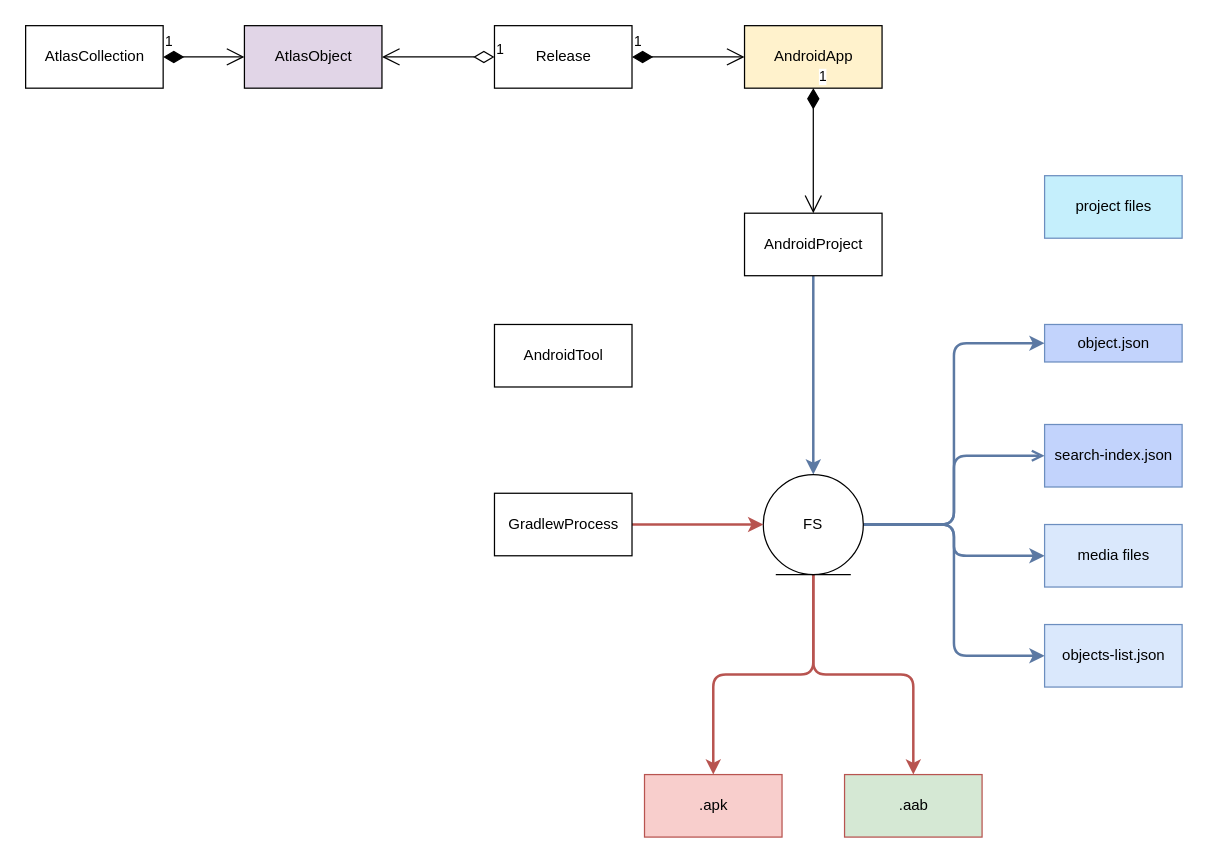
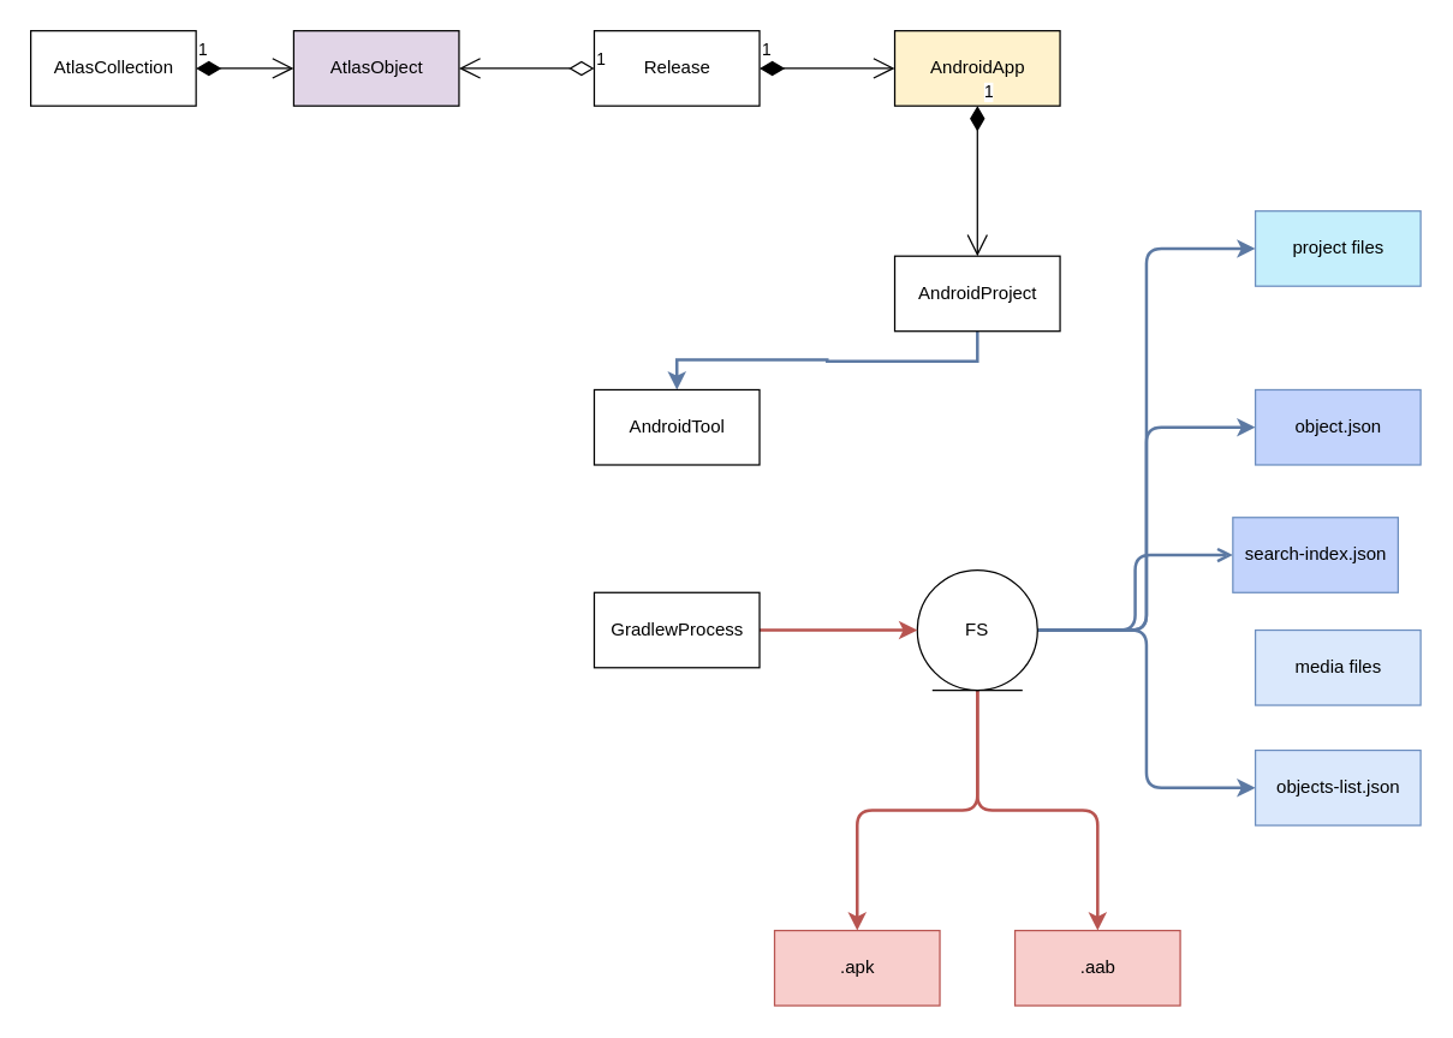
  <mxCell id="0" />
  <mxCell id="1" parent="0" />
  <mxCell id="2" value="Release" style="html=1;" vertex="1" parent="1"><mxGeometry x="395" y="20" width="110" height="50" as="geometry" /></mxCell>
  <mxCell id="3" value="AtlasCollection" style="html=1;" vertex="1" parent="1"><mxGeometry x="20" y="20" width="110" height="50" as="geometry" /></mxCell>
  <mxCell id="4" value="AtlasObject" style="html=1;fillColor=#e1d5e7;" vertex="1" parent="1"><mxGeometry x="195" y="20" width="110" height="50" as="geometry" /></mxCell>
  <mxCell id="5" value="1" style="endArrow=open;html=1;endSize=12;startArrow=diamondThin;startSize=14;startFill=1;edgeStyle=orthogonalEdgeStyle;align=left;verticalAlign=bottom;" edge="1" parent="1" source="3" target="4"><mxGeometry x="-1" y="3" relative="1" as="geometry"><mxPoint x="105" y="45" as="sourcePoint" /><mxPoint x="265" y="45" as="targetPoint" /></mxGeometry></mxCell>
  <mxCell id="6" value="1" style="endArrow=open;html=1;endSize=12;startArrow=diamondThin;startSize=14;startFill=0;edgeStyle=orthogonalEdgeStyle;align=left;verticalAlign=bottom;" edge="1" parent="1" source="2" target="4"><mxGeometry x="-1" y="3" relative="1" as="geometry"><mxPoint x="475" y="180" as="sourcePoint" /><mxPoint x="465" y="45" as="targetPoint" /></mxGeometry></mxCell>
  <mxCell id="7" value="AndroidApp" style="html=1;fillColor=#fff2cc;" vertex="1" parent="1"><mxGeometry x="595" y="20" width="110" height="50" as="geometry" /></mxCell>
  <mxCell id="8" value="1" style="endArrow=open;html=1;endSize=12;startArrow=diamondThin;startSize=14;startFill=1;edgeStyle=orthogonalEdgeStyle;align=left;verticalAlign=bottom;" edge="1" parent="1" source="2" target="7"><mxGeometry x="-1" y="3" relative="1" as="geometry"><mxPoint x="505" y="45" as="sourcePoint" /><mxPoint x="665" y="45" as="targetPoint" /></mxGeometry></mxCell>
- <mxCell id="9" style="edgeStyle=orthogonalEdgeStyle;rounded=0;orthogonalLoop=1;jettySize=auto;html=1;fillColor=#dae8fc;strokeColor=#5C79A3;strokeWidth=2;exitX=0.5;exitY=1;exitDx=0;exitDy=0;" edge="1" parent="1" source="10" target="18"><mxGeometry relative="1" as="geometry"><mxPoint x="650" y="259" as="sourcePoint" /></mxGeometry></mxCell>
+ <mxCell id="9" style="edgeStyle=orthogonalEdgeStyle;rounded=0;orthogonalLoop=1;jettySize=auto;html=1;fillColor=#dae8fc;strokeColor=#5C79A3;strokeWidth=2;exitX=0.5;exitY=1;exitDx=0;exitDy=0;" edge="1" parent="1" source="10" target="28"><mxGeometry relative="1" as="geometry"><mxPoint x="650" y="259" as="sourcePoint" /></mxGeometry></mxCell>
  <mxCell id="10" value="AndroidProject" style="html=1;" vertex="1" parent="1"><mxGeometry x="595" y="170" width="110" height="50" as="geometry" /></mxCell>
  <mxCell id="11" style="edgeStyle=orthogonalEdgeStyle;rounded=1;orthogonalLoop=1;jettySize=auto;html=1;entryX=0;entryY=0.5;entryDx=0;entryDy=0;fillColor=#dae8fc;strokeColor=#5C79A3;strokeWidth=2;" edge="1" parent="1" source="18" target="20"><mxGeometry relative="1" as="geometry" /></mxCell>
- <mxCell id="12" style="edgeStyle=orthogonalEdgeStyle;rounded=1;orthogonalLoop=1;jettySize=auto;html=1;fillColor=#dae8fc;strokeColor=#5C79A3;strokeWidth=2;" edge="1" parent="1" source="18" target="21"><mxGeometry relative="1" as="geometry" /></mxCell>
  <mxCell id="13" style="edgeStyle=orthogonalEdgeStyle;rounded=1;orthogonalLoop=1;jettySize=auto;html=1;entryX=0;entryY=0.5;entryDx=0;entryDy=0;fillColor=#dae8fc;strokeColor=#5C79A3;strokeWidth=2;endArrow=open;" edge="1" parent="1" source="18" target="22"><mxGeometry relative="1" as="geometry" /></mxCell>
  <mxCell id="14" style="edgeStyle=orthogonalEdgeStyle;rounded=1;orthogonalLoop=1;jettySize=auto;html=1;entryX=0;entryY=0.5;entryDx=0;entryDy=0;fillColor=#dae8fc;strokeColor=#5C79A3;strokeWidth=2;" edge="1" parent="1" source="18" target="23"><mxGeometry relative="1" as="geometry" /></mxCell>
  <mxCell id="15" style="edgeStyle=orthogonalEdgeStyle;rounded=1;orthogonalLoop=1;jettySize=auto;html=1;entryX=0.5;entryY=0;entryDx=0;entryDy=0;fillColor=#f8cecc;strokeColor=#b85450;strokeWidth=2;" edge="1" parent="1" source="18" target="24"><mxGeometry relative="1" as="geometry" /></mxCell>
  <mxCell id="16" style="edgeStyle=orthogonalEdgeStyle;rounded=1;orthogonalLoop=1;jettySize=auto;html=1;fillColor=#f8cecc;strokeColor=#b85450;strokeWidth=2;" edge="1" parent="1" source="18" target="25"><mxGeometry relative="1" as="geometry" /></mxCell>
+ <mxCell id="17" style="edgeStyle=orthogonalEdgeStyle;rounded=1;orthogonalLoop=1;jettySize=auto;html=1;entryX=0;entryY=0.5;entryDx=0;entryDy=0;strokeWidth=2;fillColor=#d5e8d4;strokeColor=#5C79A3;" edge="1" parent="1" source="18" target="29"><mxGeometry relative="1" as="geometry" /></mxCell>
  <mxCell id="18" value="FS" style="ellipse;shape=umlEntity;whiteSpace=wrap;html=1;" vertex="1" parent="1"><mxGeometry x="610" y="379" width="80" height="80" as="geometry" /></mxCell>
  <mxCell id="19" value="1" style="endArrow=open;html=1;endSize=12;startArrow=diamondThin;startSize=14;startFill=1;edgeStyle=orthogonalEdgeStyle;align=left;verticalAlign=bottom;" edge="1" parent="1" source="7" target="10"><mxGeometry x="-1" y="3" relative="1" as="geometry"><mxPoint x="650" y="70" as="sourcePoint" /><mxPoint x="650" y="230" as="targetPoint" /></mxGeometry></mxCell>
- <mxCell id="20" value="object.json" style="html=1;strokeColor=#6c8ebf;fillColor=#C2D3FC;" vertex="1" parent="1"><mxGeometry x="835" y="259" width="110" height="30" as="geometry" /></mxCell>
+ <mxCell id="20" value="object.json" style="html=1;strokeColor=#6c8ebf;fillColor=#C2D3FC;" vertex="1" parent="1"><mxGeometry x="835" y="259" width="110" height="50" as="geometry" /></mxCell>
  <mxCell id="21" value="media files" style="html=1;fillColor=#dae8fc;strokeColor=#6c8ebf;" vertex="1" parent="1"><mxGeometry x="835" y="419" width="110" height="50" as="geometry" /></mxCell>
- <mxCell id="22" value="search-index.json" style="html=1;strokeColor=#6c8ebf;fillColor=#C2D3FC;" vertex="1" parent="1"><mxGeometry x="835" y="339" width="110" height="50" as="geometry" /></mxCell>
+ <mxCell id="22" value="search-index.json" style="html=1;strokeColor=#6c8ebf;fillColor=#C2D3FC;" vertex="1" parent="1"><mxGeometry x="820" y="344" width="110" height="50" as="geometry" /></mxCell>
  <mxCell id="23" value="objects-list.json" style="html=1;fillColor=#dae8fc;strokeColor=#6c8ebf;" vertex="1" parent="1"><mxGeometry x="835" y="499" width="110" height="50" as="geometry" /></mxCell>
  <mxCell id="24" value=".apk" style="html=1;fillColor=#f8cecc;strokeColor=#b85450;" vertex="1" parent="1"><mxGeometry x="515" y="619" width="110" height="50" as="geometry" /></mxCell>
- <mxCell id="25" value=".aab" style="html=1;fillColor=#d5e8d4;strokeColor=#b85450;" vertex="1" parent="1"><mxGeometry x="675" y="619" width="110" height="50" as="geometry" /></mxCell>
+ <mxCell id="25" value=".aab" style="html=1;fillColor=#f8cecc;strokeColor=#b85450;" vertex="1" parent="1"><mxGeometry x="675" y="619" width="110" height="50" as="geometry" /></mxCell>
  <mxCell id="26" style="edgeStyle=orthogonalEdgeStyle;rounded=1;orthogonalLoop=1;jettySize=auto;html=1;fillColor=#f8cecc;strokeColor=#b85450;strokeWidth=2;" edge="1" parent="1" source="27" target="18"><mxGeometry relative="1" as="geometry" /></mxCell>
  <mxCell id="27" value="GradlewProcess" style="html=1;" vertex="1" parent="1"><mxGeometry x="395" y="394" width="110" height="50" as="geometry" /></mxCell>
  <mxCell id="28" value="AndroidTool" style="html=1;" vertex="1" parent="1"><mxGeometry x="395" y="259" width="110" height="50" as="geometry" /></mxCell>
  <mxCell id="29" value="project files" style="html=1;strokeColor=#6c8ebf;glass=0;rounded=0;shadow=0;sketch=0;fillColor=#C5EFFC;" vertex="1" parent="1"><mxGeometry x="835" y="140" width="110" height="50" as="geometry" /></mxCell>
